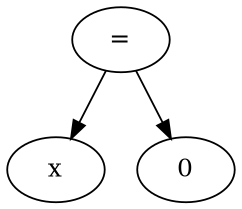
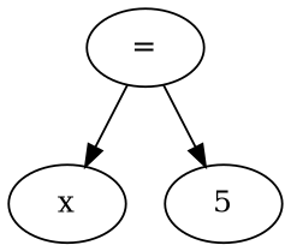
  digraph {
    n1 [label="="]
    n2 [label=x]
-   n3 [label=0]
+   n3 [label=5]
    n1 -> n2
    n1 -> n3
  }
